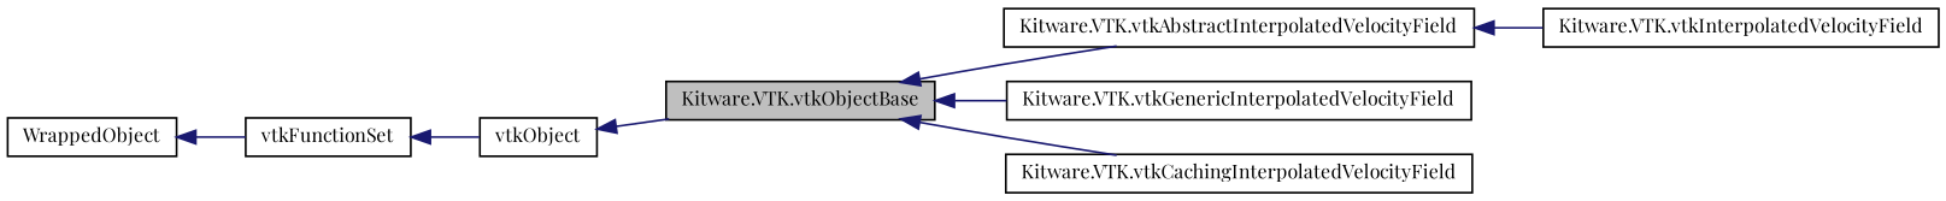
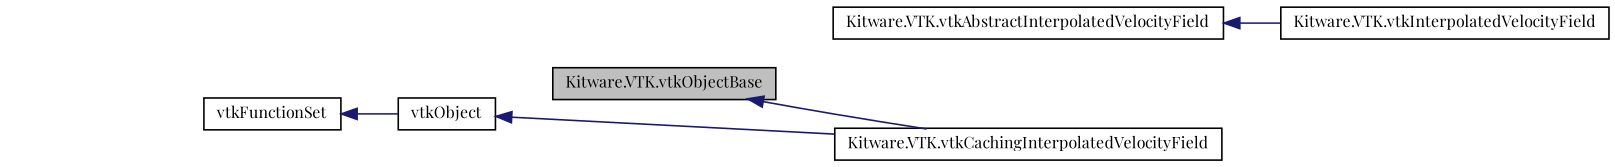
  digraph {
    fontname="Playfair Display"
    rankdir=LR
    node [color=black fontname="Playfair Display" fontsize=10 shape=record]
    edge [color=midnightblue dir=back fontname="Playfair Display" fontsize=10 labelfontname=FreeSans labelfontsize=10 style=solid]
    n1 [fillcolor=grey75 fontcolor=black height=0.2 label="Kitware.VTK.vtkObjectBase" style=filled width=0.4]
    n2 [height=0.2 label="Kitware.VTK.vtkAbstractInterpolatedVelocityField" width=0.4]
    n3 [height=0.2 label="Kitware.VTK.vtkCachingInterpolatedVelocityField" width=0.4]
-   n4 [height=0.2 label="Kitware.VTK.vtkGenericInterpolatedVelocityField" width=0.4]
    n5 [height=0.2 label="Kitware.VTK.vtkInterpolatedVelocityField" width=0.4]
    n6 [height=0.2 label=vtkObject width=0.4]
    n7 [height=0.2 label=vtkFunctionSet width=0.4]
-   n8 [height=0.2 label=WrappedObject width=0.4]
-   n1 -> n2
    n1 -> n3
-   n1 -> n4
    n2 -> n5
-   n6 -> n1
+   n6 -> n3
    n7 -> n6
-   n8 -> n7
  }
